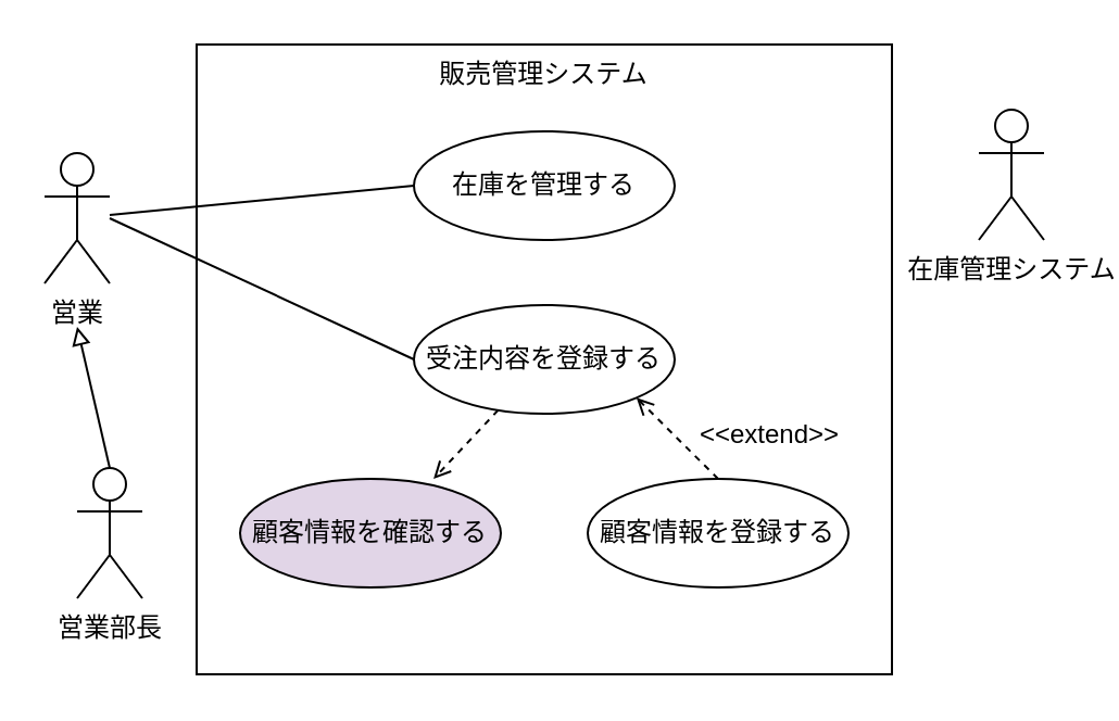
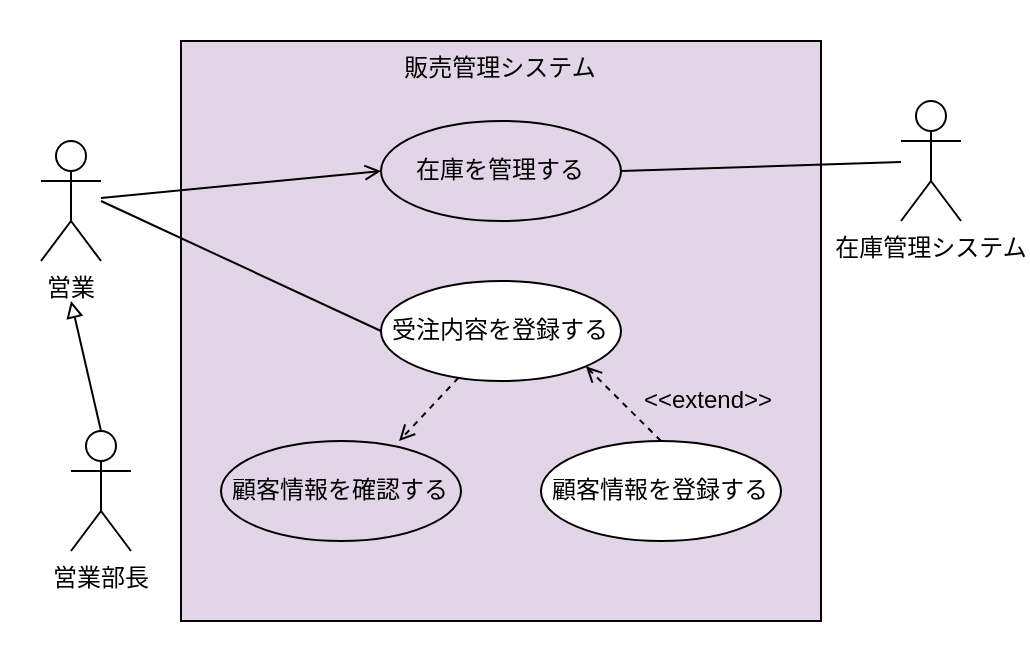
  <mxCell id="0" />
  <mxCell id="1" parent="0" />
- <mxCell id="2" value="販売管理システム" style="rounded=0;whiteSpace=wrap;html=1;verticalAlign=top;" vertex="1" parent="1"><mxGeometry x="90" y="20" width="320" height="290" as="geometry" /></mxCell>
- <mxCell id="3" style="rounded=0;orthogonalLoop=1;jettySize=auto;html=1;entryX=0;entryY=0.5;entryDx=0;entryDy=0;endArrow=none;endFill=0;" edge="1" parent="1" source="5" target="6"><mxGeometry relative="1" as="geometry" /></mxCell>
+ <mxCell id="2" value="販売管理システム" style="rounded=0;whiteSpace=wrap;html=1;verticalAlign=top;fillColor=#e1d5e7;" vertex="1" parent="1"><mxGeometry x="90" y="20" width="320" height="290" as="geometry" /></mxCell>
+ <mxCell id="3" style="rounded=0;orthogonalLoop=1;jettySize=auto;html=1;entryX=0;entryY=0.5;entryDx=0;entryDy=0;endArrow=open;endFill=0;" edge="1" parent="1" source="5" target="6"><mxGeometry relative="1" as="geometry" /></mxCell>
  <mxCell id="4" style="edgeStyle=none;rounded=0;orthogonalLoop=1;jettySize=auto;html=1;entryX=0;entryY=0.5;entryDx=0;entryDy=0;endArrow=none;endFill=0;" edge="1" parent="1" target="8"><mxGeometry relative="1" as="geometry"><mxPoint x="50" y="100" as="sourcePoint" /></mxGeometry></mxCell>
  <mxCell id="5" value="営業" style="shape=umlActor;verticalLabelPosition=bottom;verticalAlign=top;html=1;outlineConnect=0;" vertex="1" parent="1"><mxGeometry x="20" y="70" width="30" height="60" as="geometry" /></mxCell>
- <mxCell id="6" value="在庫を管理する" style="ellipse;whiteSpace=wrap;html=1;" vertex="1" parent="1"><mxGeometry x="190" y="60" width="120" height="50" as="geometry" /></mxCell>
+ <mxCell id="6" value="在庫を管理する" style="ellipse;whiteSpace=wrap;html=1;fillColor=#e1d5e7;" vertex="1" parent="1"><mxGeometry x="190" y="60" width="120" height="50" as="geometry" /></mxCell>
  <mxCell id="7" style="edgeStyle=none;rounded=0;orthogonalLoop=1;jettySize=auto;html=1;entryX=0.742;entryY=0;entryDx=0;entryDy=0;entryPerimeter=0;endArrow=open;endFill=0;dashed=1;" edge="1" parent="1" source="8" target="9"><mxGeometry relative="1" as="geometry" /></mxCell>
  <mxCell id="8" value="受注内容を登録する&lt;span style=&quot;color: rgba(0 , 0 , 0 , 0) ; font-family: monospace ; font-size: 0px&quot;&gt;%3CmxGraphModel%3E%3Croot%3E%3CmxCell%20id%3D%220%22%2F%3E%3CmxCell%20id%3D%221%22%20parent%3D%220%22%2F%3E%3CmxCell%20id%3D%222%22%20value%3D%22%E5%9C%A8%E5%BA%AB%E3%82%92%E7%AE%A1%E7%90%86%E3%81%99%E3%82%8B%22%20style%3D%22ellipse%3BwhiteSpace%3Dwrap%3Bhtml%3D1%3B%22%20vertex%3D%221%22%20parent%3D%221%22%3E%3CmxGeometry%20x%3D%22210%22%20y%3D%2270%22%20width%3D%22120%22%20height%3D%2250%22%20as%3D%22geometry%22%2F%3E%3C%2FmxCell%3E%3C%2Froot%3E%3C%2FmxGraphModel%3E&lt;/span&gt;" style="ellipse;whiteSpace=wrap;html=1;" vertex="1" parent="1"><mxGeometry x="190" y="140" width="120" height="50" as="geometry" /></mxCell>
  <mxCell id="9" value="顧客情報を確認する" style="ellipse;whiteSpace=wrap;html=1;fillColor=#e1d5e7;" vertex="1" parent="1"><mxGeometry x="110" y="220" width="120" height="50" as="geometry" /></mxCell>
  <mxCell id="10" style="edgeStyle=none;rounded=0;orthogonalLoop=1;jettySize=auto;html=1;exitX=0.5;exitY=0;exitDx=0;exitDy=0;entryX=1;entryY=1;entryDx=0;entryDy=0;dashed=1;endArrow=open;endFill=0;" edge="1" parent="1" source="11" target="8"><mxGeometry relative="1" as="geometry" /></mxCell>
  <mxCell id="11" value="顧客情報を登録する&lt;span style=&quot;color: rgba(0 , 0 , 0 , 0) ; font-family: monospace ; font-size: 0px&quot;&gt;%3CmxGraphModel%3E%3Croot%3E%3CmxCell%20id%3D%220%22%2F%3E%3CmxCell%20id%3D%221%22%20parent%3D%220%22%2F%3E%3CmxCell%20id%3D%222%22%20value%3D%22%E5%9C%A8%E5%BA%AB%E3%82%92%E7%AE%A1%E7%90%86%E3%81%99%E3%82%8B%22%20style%3D%22ellipse%3BwhiteSpace%3Dwrap%3Bhtml%3D1%3B%22%20vertex%3D%221%22%20parent%3D%221%22%3E%3CmxGeometry%20x%3D%22210%22%20y%3D%2270%22%20width%3D%22120%22%20height%3D%2250%22%20as%3D%22geometry%22%2F%3E%3C%2FmxCell%3E%3C%2Froot%3E%3C%2FmxGraphModel%3E&lt;/span&gt;" style="ellipse;whiteSpace=wrap;html=1;" vertex="1" parent="1"><mxGeometry x="270" y="220" width="120" height="50" as="geometry" /></mxCell>
  <mxCell id="12" style="edgeStyle=none;rounded=0;orthogonalLoop=1;jettySize=auto;html=1;exitX=0.5;exitY=0;exitDx=0;exitDy=0;exitPerimeter=0;endArrow=block;endFill=0;" edge="1" parent="1" source="13"><mxGeometry relative="1" as="geometry"><mxPoint x="35" y="150" as="targetPoint" /></mxGeometry></mxCell>
  <mxCell id="13" value="営業部長" style="shape=umlActor;verticalLabelPosition=bottom;verticalAlign=top;html=1;outlineConnect=0;" vertex="1" parent="1"><mxGeometry x="35" y="215" width="30" height="60" as="geometry" /></mxCell>
+ <mxCell id="14" style="edgeStyle=none;rounded=0;orthogonalLoop=1;jettySize=auto;html=1;entryX=1;entryY=0.5;entryDx=0;entryDy=0;endArrow=none;endFill=0;" edge="1" parent="1" source="15" target="6"><mxGeometry relative="1" as="geometry" /></mxCell>
  <mxCell id="15" value="在庫管理システム" style="shape=umlActor;verticalLabelPosition=bottom;verticalAlign=top;html=1;outlineConnect=0;" vertex="1" parent="1"><mxGeometry x="450" y="50" width="30" height="60" as="geometry" /></mxCell>
  <mxCell id="16" value="&amp;lt;&amp;lt;extend&amp;gt;&amp;gt;" style="text;html=1;strokeColor=none;fillColor=none;align=center;verticalAlign=middle;whiteSpace=wrap;rounded=0;" vertex="1" parent="1"><mxGeometry x="334" y="190" width="40" height="20" as="geometry" /></mxCell>
  <mxCell id="17" style="edgeStyle=none;rounded=0;orthogonalLoop=1;jettySize=auto;html=1;exitX=0.75;exitY=1;exitDx=0;exitDy=0;dashed=1;endArrow=open;endFill=0;" edge="1" parent="1" source="16" target="16"><mxGeometry relative="1" as="geometry" /></mxCell>
